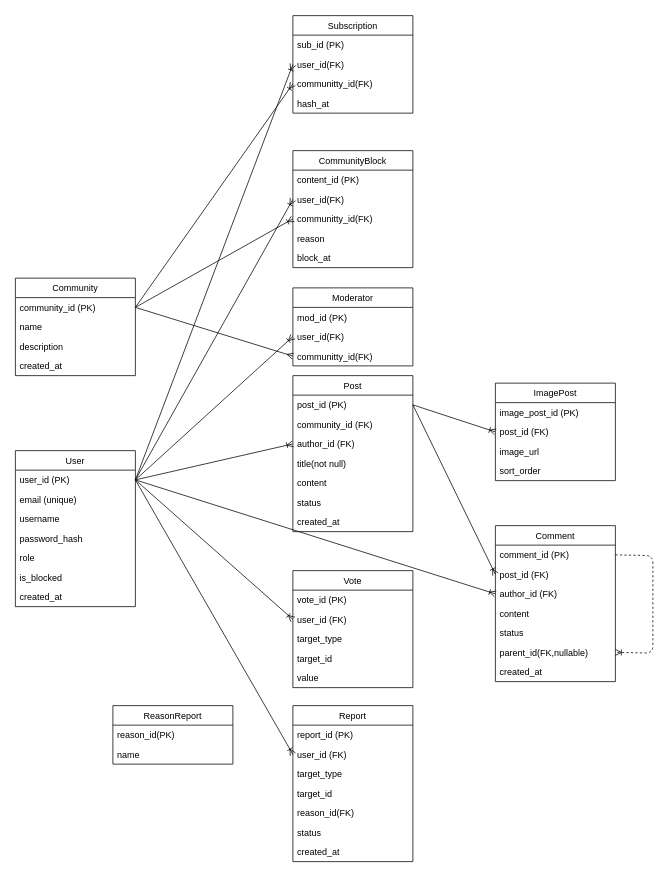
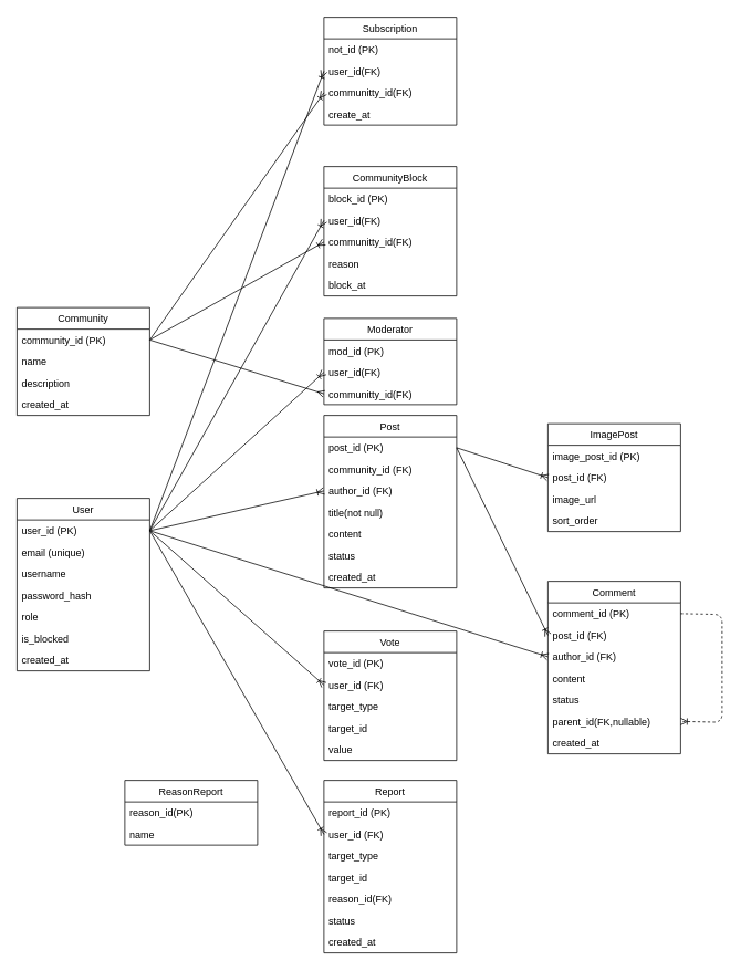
  <mxCell id="0" />
  <mxCell id="1" parent="0" />
  <mxCell id="2" value="User" style="swimlane;fontStyle=0;childLayout=stackLayout;horizontal=1;startSize=26;fillColor=none;horizontalStack=0;resizeParent=1;resizeParentMax=0;resizeLast=0;collapsible=1;marginBottom=0;swimlaneFillColor=#ffffff;" parent="1" vertex="1"><mxGeometry x="20" y="600" width="160" height="208" as="geometry" /></mxCell>
  <mxCell id="3" value="user_id (PK)" style="text;strokeColor=none;fillColor=none;align=left;verticalAlign=top;spacingLeft=4;spacingRight=4;overflow=hidden;rotatable=0;points=[[0,0.5],[1,0.5]];portConstraint=eastwest;" parent="2" vertex="1"><mxGeometry y="26" width="160" height="26" as="geometry" /></mxCell>
  <mxCell id="4" value="email (unique)" style="text;strokeColor=none;fillColor=none;align=left;verticalAlign=top;spacingLeft=4;spacingRight=4;overflow=hidden;rotatable=0;points=[[0,0.5],[1,0.5]];portConstraint=eastwest;" parent="2" vertex="1"><mxGeometry y="52" width="160" height="26" as="geometry" /></mxCell>
  <mxCell id="5" value="username" style="text;strokeColor=none;fillColor=none;align=left;verticalAlign=top;spacingLeft=4;spacingRight=4;overflow=hidden;rotatable=0;points=[[0,0.5],[1,0.5]];portConstraint=eastwest;" parent="2" vertex="1"><mxGeometry y="78" width="160" height="26" as="geometry" /></mxCell>
  <mxCell id="6" value="password_hash" style="text;strokeColor=none;fillColor=none;align=left;verticalAlign=top;spacingLeft=4;spacingRight=4;overflow=hidden;rotatable=0;points=[[0,0.5],[1,0.5]];portConstraint=eastwest;" parent="2" vertex="1"><mxGeometry y="104" width="160" height="26" as="geometry" /></mxCell>
  <mxCell id="7" value="role" style="text;strokeColor=none;fillColor=none;align=left;verticalAlign=top;spacingLeft=4;spacingRight=4;overflow=hidden;rotatable=0;points=[[0,0.5],[1,0.5]];portConstraint=eastwest;" parent="2" vertex="1"><mxGeometry y="130" width="160" height="26" as="geometry" /></mxCell>
  <mxCell id="8" value="is_blocked" style="text;strokeColor=none;fillColor=none;align=left;verticalAlign=top;spacingLeft=4;spacingRight=4;overflow=hidden;rotatable=0;points=[[0,0.5],[1,0.5]];portConstraint=eastwest;" parent="2" vertex="1"><mxGeometry y="156" width="160" height="26" as="geometry" /></mxCell>
  <mxCell id="9" value="created_at" style="text;strokeColor=none;fillColor=none;align=left;verticalAlign=top;spacingLeft=4;spacingRight=4;overflow=hidden;rotatable=0;points=[[0,0.5],[1,0.5]];portConstraint=eastwest;" parent="2" vertex="1"><mxGeometry y="182" width="160" height="26" as="geometry" /></mxCell>
  <mxCell id="10" value="Community" style="swimlane;fontStyle=0;childLayout=stackLayout;horizontal=1;startSize=26;fillColor=none;horizontalStack=0;resizeParent=1;resizeParentMax=0;resizeLast=0;collapsible=1;marginBottom=0;swimlaneFillColor=#ffffff;" parent="1" vertex="1"><mxGeometry x="20" y="370" width="160" height="130" as="geometry" /></mxCell>
  <mxCell id="11" value="community_id (PK)" style="text;strokeColor=none;fillColor=none;align=left;verticalAlign=top;spacingLeft=4;spacingRight=4;overflow=hidden;rotatable=0;points=[[0,0.5],[1,0.5]];portConstraint=eastwest;" parent="10" vertex="1"><mxGeometry y="26" width="160" height="26" as="geometry" /></mxCell>
  <mxCell id="12" value="name" style="text;strokeColor=none;fillColor=none;align=left;verticalAlign=top;spacingLeft=4;spacingRight=4;overflow=hidden;rotatable=0;points=[[0,0.5],[1,0.5]];portConstraint=eastwest;" parent="10" vertex="1"><mxGeometry y="52" width="160" height="26" as="geometry" /></mxCell>
  <mxCell id="13" value="description" style="text;strokeColor=none;fillColor=none;align=left;verticalAlign=top;spacingLeft=4;spacingRight=4;overflow=hidden;rotatable=0;points=[[0,0.5],[1,0.5]];portConstraint=eastwest;" parent="10" vertex="1"><mxGeometry y="78" width="160" height="26" as="geometry" /></mxCell>
  <mxCell id="14" value="created_at" style="text;strokeColor=none;fillColor=none;align=left;verticalAlign=top;spacingLeft=4;spacingRight=4;overflow=hidden;rotatable=0;points=[[0,0.5],[1,0.5]];portConstraint=eastwest;" parent="10" vertex="1"><mxGeometry y="104" width="160" height="26" as="geometry" /></mxCell>
  <mxCell id="15" value="Post" style="swimlane;fontStyle=0;childLayout=stackLayout;horizontal=1;startSize=26;fillColor=none;horizontalStack=0;resizeParent=1;resizeParentMax=0;resizeLast=0;collapsible=1;marginBottom=0;swimlaneFillColor=#ffffff;" parent="1" vertex="1"><mxGeometry x="390" y="500" width="160" height="208" as="geometry" /></mxCell>
  <mxCell id="16" value="post_id (PK)" style="text;strokeColor=none;fillColor=none;align=left;verticalAlign=top;spacingLeft=4;spacingRight=4;overflow=hidden;rotatable=0;points=[[0,0.5],[1,0.5]];portConstraint=eastwest;" parent="15" vertex="1"><mxGeometry y="26" width="160" height="26" as="geometry" /></mxCell>
  <mxCell id="17" value="community_id (FK)" style="text;strokeColor=none;fillColor=none;align=left;verticalAlign=top;spacingLeft=4;spacingRight=4;overflow=hidden;rotatable=0;points=[[0,0.5],[1,0.5]];portConstraint=eastwest;" parent="15" vertex="1"><mxGeometry y="52" width="160" height="26" as="geometry" /></mxCell>
  <mxCell id="18" value="author_id (FK)" style="text;strokeColor=none;fillColor=none;align=left;verticalAlign=top;spacingLeft=4;spacingRight=4;overflow=hidden;rotatable=0;points=[[0,0.5],[1,0.5]];portConstraint=eastwest;" parent="15" vertex="1"><mxGeometry y="78" width="160" height="26" as="geometry" /></mxCell>
  <mxCell id="19" value="title(not null)" style="text;strokeColor=none;fillColor=none;align=left;verticalAlign=top;spacingLeft=4;spacingRight=4;overflow=hidden;rotatable=0;points=[[0,0.5],[1,0.5]];portConstraint=eastwest;" parent="15" vertex="1"><mxGeometry y="104" width="160" height="26" as="geometry" /></mxCell>
  <mxCell id="20" value="content" style="text;strokeColor=none;fillColor=none;align=left;verticalAlign=top;spacingLeft=4;spacingRight=4;overflow=hidden;rotatable=0;points=[[0,0.5],[1,0.5]];portConstraint=eastwest;" parent="15" vertex="1"><mxGeometry y="130" width="160" height="26" as="geometry" /></mxCell>
  <mxCell id="21" value="status" style="text;strokeColor=none;fillColor=none;align=left;verticalAlign=top;spacingLeft=4;spacingRight=4;overflow=hidden;rotatable=0;points=[[0,0.5],[1,0.5]];portConstraint=eastwest;" parent="15" vertex="1"><mxGeometry y="156" width="160" height="26" as="geometry" /></mxCell>
  <mxCell id="22" value="created_at" style="text;strokeColor=none;fillColor=none;align=left;verticalAlign=top;spacingLeft=4;spacingRight=4;overflow=hidden;rotatable=0;points=[[0,0.5],[1,0.5]];portConstraint=eastwest;" parent="15" vertex="1"><mxGeometry y="182" width="160" height="26" as="geometry" /></mxCell>
  <mxCell id="23" value="Comment" style="swimlane;fontStyle=0;childLayout=stackLayout;horizontal=1;startSize=26;fillColor=none;horizontalStack=0;resizeParent=1;resizeParentMax=0;resizeLast=0;collapsible=1;marginBottom=0;swimlaneFillColor=#ffffff;" parent="1" vertex="1"><mxGeometry x="660" y="700" width="160" height="208" as="geometry" /></mxCell>
  <mxCell id="24" value="comment_id (PK)" style="text;strokeColor=none;fillColor=none;align=left;verticalAlign=top;spacingLeft=4;spacingRight=4;overflow=hidden;rotatable=0;points=[[0,0.5],[1,0.5]];portConstraint=eastwest;" parent="23" vertex="1"><mxGeometry y="26" width="160" height="26" as="geometry" /></mxCell>
  <mxCell id="25" value="post_id (FK)" style="text;strokeColor=none;fillColor=none;align=left;verticalAlign=top;spacingLeft=4;spacingRight=4;overflow=hidden;rotatable=0;points=[[0,0.5],[1,0.5]];portConstraint=eastwest;" parent="23" vertex="1"><mxGeometry y="52" width="160" height="26" as="geometry" /></mxCell>
  <mxCell id="26" value="author_id (FK)" style="text;strokeColor=none;fillColor=none;align=left;verticalAlign=top;spacingLeft=4;spacingRight=4;overflow=hidden;rotatable=0;points=[[0,0.5],[1,0.5]];portConstraint=eastwest;" parent="23" vertex="1"><mxGeometry y="78" width="160" height="26" as="geometry" /></mxCell>
  <mxCell id="27" value="content" style="text;strokeColor=none;fillColor=none;align=left;verticalAlign=top;spacingLeft=4;spacingRight=4;overflow=hidden;rotatable=0;points=[[0,0.5],[1,0.5]];portConstraint=eastwest;" parent="23" vertex="1"><mxGeometry y="104" width="160" height="26" as="geometry" /></mxCell>
  <mxCell id="28" value="status" style="text;strokeColor=none;fillColor=none;align=left;verticalAlign=top;spacingLeft=4;spacingRight=4;overflow=hidden;rotatable=0;points=[[0,0.5],[1,0.5]];portConstraint=eastwest;" parent="23" vertex="1"><mxGeometry y="130" width="160" height="26" as="geometry" /></mxCell>
  <mxCell id="29" value="parent_id(FK,nullable)" style="text;strokeColor=none;fillColor=none;align=left;verticalAlign=top;spacingLeft=4;spacingRight=4;overflow=hidden;rotatable=0;points=[[0,0.5],[1,0.5]];portConstraint=eastwest;" parent="23" vertex="1"><mxGeometry y="156" width="160" height="26" as="geometry" /></mxCell>
  <mxCell id="30" value="created_at" style="text;strokeColor=none;fillColor=none;align=left;verticalAlign=top;spacingLeft=4;spacingRight=4;overflow=hidden;rotatable=0;points=[[0,0.5],[1,0.5]];portConstraint=eastwest;" parent="23" vertex="1"><mxGeometry y="182" width="160" height="26" as="geometry" /></mxCell>
  <mxCell id="31" value="" style="endArrow=ERoneToMany;html=1;entryX=1;entryY=0.5;exitX=1;exitY=0.5;endFill=0;exitDx=0;exitDy=0;entryDx=0;entryDy=0;dashed=1;" parent="23" source="24" target="29" edge="1"><mxGeometry width="50" height="50" relative="1" as="geometry"><mxPoint x="-30" y="10" as="sourcePoint" /><mxPoint x="80" y="236" as="targetPoint" /><Array as="points"><mxPoint x="210" y="40" /><mxPoint x="210" y="170" /></Array></mxGeometry></mxCell>
  <mxCell id="32" value="Vote" style="swimlane;fontStyle=0;childLayout=stackLayout;horizontal=1;startSize=26;fillColor=none;horizontalStack=0;resizeParent=1;resizeParentMax=0;resizeLast=0;collapsible=1;marginBottom=0;swimlaneFillColor=#ffffff;" parent="1" vertex="1"><mxGeometry x="390" y="760" width="160" height="156" as="geometry" /></mxCell>
  <mxCell id="33" value="vote_id (PK)" style="text;strokeColor=none;fillColor=none;align=left;verticalAlign=top;spacingLeft=4;spacingRight=4;overflow=hidden;rotatable=0;points=[[0,0.5],[1,0.5]];portConstraint=eastwest;" parent="32" vertex="1"><mxGeometry y="26" width="160" height="26" as="geometry" /></mxCell>
  <mxCell id="34" value="user_id (FK)" style="text;strokeColor=none;fillColor=none;align=left;verticalAlign=top;spacingLeft=4;spacingRight=4;overflow=hidden;rotatable=0;points=[[0,0.5],[1,0.5]];portConstraint=eastwest;" parent="32" vertex="1"><mxGeometry y="52" width="160" height="26" as="geometry" /></mxCell>
  <mxCell id="35" value="target_type" style="text;strokeColor=none;fillColor=none;align=left;verticalAlign=top;spacingLeft=4;spacingRight=4;overflow=hidden;rotatable=0;points=[[0,0.5],[1,0.5]];portConstraint=eastwest;" parent="32" vertex="1"><mxGeometry y="78" width="160" height="26" as="geometry" /></mxCell>
  <mxCell id="36" value="target_id" style="text;strokeColor=none;fillColor=none;align=left;verticalAlign=top;spacingLeft=4;spacingRight=4;overflow=hidden;rotatable=0;points=[[0,0.5],[1,0.5]];portConstraint=eastwest;" parent="32" vertex="1"><mxGeometry y="104" width="160" height="26" as="geometry" /></mxCell>
  <mxCell id="37" value="value" style="text;strokeColor=none;fillColor=none;align=left;verticalAlign=top;spacingLeft=4;spacingRight=4;overflow=hidden;rotatable=0;points=[[0,0.5],[1,0.5]];portConstraint=eastwest;" parent="32" vertex="1"><mxGeometry y="130" width="160" height="26" as="geometry" /></mxCell>
  <mxCell id="38" value="Report" style="swimlane;fontStyle=0;childLayout=stackLayout;horizontal=1;startSize=26;fillColor=none;horizontalStack=0;resizeParent=1;resizeParentMax=0;resizeLast=0;collapsible=1;marginBottom=0;swimlaneFillColor=#ffffff;" parent="1" vertex="1"><mxGeometry x="390" y="940" width="160" height="208" as="geometry" /></mxCell>
  <mxCell id="39" value="report_id (PK)" style="text;strokeColor=none;fillColor=none;align=left;verticalAlign=top;spacingLeft=4;spacingRight=4;overflow=hidden;rotatable=0;points=[[0,0.5],[1,0.5]];portConstraint=eastwest;" parent="38" vertex="1"><mxGeometry y="26" width="160" height="26" as="geometry" /></mxCell>
  <mxCell id="40" value="user_id (FK)" style="text;strokeColor=none;fillColor=none;align=left;verticalAlign=top;spacingLeft=4;spacingRight=4;overflow=hidden;rotatable=0;points=[[0,0.5],[1,0.5]];portConstraint=eastwest;" parent="38" vertex="1"><mxGeometry y="52" width="160" height="26" as="geometry" /></mxCell>
  <mxCell id="41" value="target_type" style="text;strokeColor=none;fillColor=none;align=left;verticalAlign=top;spacingLeft=4;spacingRight=4;overflow=hidden;rotatable=0;points=[[0,0.5],[1,0.5]];portConstraint=eastwest;" parent="38" vertex="1"><mxGeometry y="78" width="160" height="26" as="geometry" /></mxCell>
  <mxCell id="42" value="target_id" style="text;strokeColor=none;fillColor=none;align=left;verticalAlign=top;spacingLeft=4;spacingRight=4;overflow=hidden;rotatable=0;points=[[0,0.5],[1,0.5]];portConstraint=eastwest;" parent="38" vertex="1"><mxGeometry y="104" width="160" height="26" as="geometry" /></mxCell>
  <mxCell id="43" value="reason_id(FK)" style="text;strokeColor=none;fillColor=none;align=left;verticalAlign=top;spacingLeft=4;spacingRight=4;overflow=hidden;rotatable=0;points=[[0,0.5],[1,0.5]];portConstraint=eastwest;" parent="38" vertex="1"><mxGeometry y="130" width="160" height="26" as="geometry" /></mxCell>
  <mxCell id="44" value="status" style="text;strokeColor=none;fillColor=none;align=left;verticalAlign=top;spacingLeft=4;spacingRight=4;overflow=hidden;rotatable=0;points=[[0,0.5],[1,0.5]];portConstraint=eastwest;" parent="38" vertex="1"><mxGeometry y="156" width="160" height="26" as="geometry" /></mxCell>
  <mxCell id="45" value="created_at" style="text;strokeColor=none;fillColor=none;align=left;verticalAlign=top;spacingLeft=4;spacingRight=4;overflow=hidden;rotatable=0;points=[[0,0.5],[1,0.5]];portConstraint=eastwest;" parent="38" vertex="1"><mxGeometry y="182" width="160" height="26" as="geometry" /></mxCell>
  <mxCell id="46" value="" style="endArrow=ERoneToMany;html=1;entryX=0;entryY=0.5;exitX=1;exitY=0.5;endFill=0;" parent="1" source="3" target="18" edge="1"><mxGeometry width="50" height="50" relative="1" as="geometry"><mxPoint x="180" y="693" as="sourcePoint" /><mxPoint x="540" y="693" as="targetPoint" /></mxGeometry></mxCell>
  <mxCell id="47" value="" style="endArrow=ERoneToMany;html=1;entryX=0;entryY=0.5;exitX=1;exitY=0.5;endFill=0;" parent="1" source="16" target="25" edge="1"><mxGeometry width="50" height="50" relative="1" as="geometry"><mxPoint x="700" y="659" as="sourcePoint" /><mxPoint x="540" y="853" as="targetPoint" /></mxGeometry></mxCell>
  <mxCell id="48" value="" style="endArrow=ERoneToMany;html=1;entryX=0;entryY=0.5;exitX=1;exitY=0.5;endFill=0;" parent="1" source="3" target="26" edge="1"><mxGeometry width="50" height="50" relative="1" as="geometry"><mxPoint x="180" y="719" as="sourcePoint" /><mxPoint x="540" y="879" as="targetPoint" /></mxGeometry></mxCell>
  <mxCell id="49" value="" style="endArrow=ERoneToMany;html=1;entryX=0;entryY=0.5;exitX=1;exitY=0.5;endFill=0;" parent="1" source="3" target="34" edge="1"><mxGeometry width="50" height="50" relative="1" as="geometry"><mxPoint x="180" y="745" as="sourcePoint" /><mxPoint x="280" y="853" as="targetPoint" /></mxGeometry></mxCell>
  <mxCell id="50" value="" style="endArrow=ERoneToMany;html=1;entryX=0;entryY=0.5;exitX=1;exitY=0.5;endFill=0;" parent="1" source="3" target="40" edge="1"><mxGeometry width="50" height="50" relative="1" as="geometry"><mxPoint x="180" y="771" as="sourcePoint" /><mxPoint x="20" y="853" as="targetPoint" /></mxGeometry></mxCell>
  <mxCell id="51" value="Moderator" style="swimlane;fontStyle=0;childLayout=stackLayout;horizontal=1;startSize=26;fillColor=none;horizontalStack=0;resizeParent=1;resizeParentMax=0;resizeLast=0;collapsible=1;marginBottom=0;swimlaneFillColor=#ffffff;" parent="1" vertex="1"><mxGeometry x="390" y="383" width="160" height="104" as="geometry" /></mxCell>
  <mxCell id="52" value="mod_id (PK)" style="text;strokeColor=none;fillColor=none;align=left;verticalAlign=top;spacingLeft=4;spacingRight=4;overflow=hidden;rotatable=0;points=[[0,0.5],[1,0.5]];portConstraint=eastwest;" parent="51" vertex="1"><mxGeometry y="26" width="160" height="26" as="geometry" /></mxCell>
  <mxCell id="53" value="user_id(FK)" style="text;strokeColor=none;fillColor=none;align=left;verticalAlign=top;spacingLeft=4;spacingRight=4;overflow=hidden;rotatable=0;points=[[0,0.5],[1,0.5]];portConstraint=eastwest;" parent="51" vertex="1"><mxGeometry y="52" width="160" height="26" as="geometry" /></mxCell>
  <mxCell id="54" value="communitty_id(FK)" style="text;strokeColor=none;fillColor=none;align=left;verticalAlign=top;spacingLeft=4;spacingRight=4;overflow=hidden;rotatable=0;points=[[0,0.5],[1,0.5]];portConstraint=eastwest;" parent="51" vertex="1"><mxGeometry y="78" width="160" height="26" as="geometry" /></mxCell>
  <mxCell id="55" value="" style="endArrow=ERoneToMany;html=1;entryX=0;entryY=0.5;exitX=1;exitY=0.5;exitDx=0;exitDy=0;entryDx=0;entryDy=0;startArrow=none;startFill=0;endFill=0;" parent="1" source="3" target="53" edge="1"><mxGeometry width="50" height="50" relative="1" as="geometry"><mxPoint x="220" y="584" as="sourcePoint" /><mxPoint x="570" as="targetPoint" y="560" /></mxGeometry></mxCell>
  <mxCell id="56" value="" style="endArrow=ERmany;html=1;entryX=0;entryY=0.5;exitX=1;exitY=0.5;exitDx=0;exitDy=0;entryDx=0;entryDy=0;endFill=0;" parent="1" source="11" target="54" edge="1"><mxGeometry width="50" height="50" relative="1" as="geometry"><mxPoint x="210" y="420" as="sourcePoint" /><mxPoint x="560" y="626" as="targetPoint" /></mxGeometry></mxCell>
  <mxCell id="57" value="CommunityBlock" style="swimlane;fontStyle=0;childLayout=stackLayout;horizontal=1;startSize=26;fillColor=none;horizontalStack=0;resizeParent=1;resizeParentMax=0;resizeLast=0;collapsible=1;marginBottom=0;swimlaneFillColor=#ffffff;" parent="1" vertex="1"><mxGeometry x="390" y="200" width="160" height="156" as="geometry" /></mxCell>
- <mxCell id="58" value="content_id (PK)" style="text;strokeColor=none;fillColor=none;align=left;verticalAlign=top;spacingLeft=4;spacingRight=4;overflow=hidden;rotatable=0;points=[[0,0.5],[1,0.5]];portConstraint=eastwest;" parent="57" vertex="1"><mxGeometry y="26" width="160" height="26" as="geometry" /></mxCell>
+ <mxCell id="58" value="block_id (PK)" style="text;strokeColor=none;fillColor=none;align=left;verticalAlign=top;spacingLeft=4;spacingRight=4;overflow=hidden;rotatable=0;points=[[0,0.5],[1,0.5]];portConstraint=eastwest;" parent="57" vertex="1"><mxGeometry y="26" width="160" height="26" as="geometry" /></mxCell>
  <mxCell id="59" value="user_id(FK)" style="text;strokeColor=none;fillColor=none;align=left;verticalAlign=top;spacingLeft=4;spacingRight=4;overflow=hidden;rotatable=0;points=[[0,0.5],[1,0.5]];portConstraint=eastwest;" parent="57" vertex="1"><mxGeometry y="52" width="160" height="26" as="geometry" /></mxCell>
  <mxCell id="60" value="communitty_id(FK)" style="text;strokeColor=none;fillColor=none;align=left;verticalAlign=top;spacingLeft=4;spacingRight=4;overflow=hidden;rotatable=0;points=[[0,0.5],[1,0.5]];portConstraint=eastwest;" parent="57" vertex="1"><mxGeometry y="78" width="160" height="26" as="geometry" /></mxCell>
  <mxCell id="61" value="reason" style="text;strokeColor=none;fillColor=none;align=left;verticalAlign=top;spacingLeft=4;spacingRight=4;overflow=hidden;rotatable=0;points=[[0,0.5],[1,0.5]];portConstraint=eastwest;" parent="57" vertex="1"><mxGeometry y="104" width="160" height="26" as="geometry" /></mxCell>
  <mxCell id="62" value="block_at" style="text;strokeColor=none;fillColor=none;align=left;verticalAlign=top;spacingLeft=4;spacingRight=4;overflow=hidden;rotatable=0;points=[[0,0.5],[1,0.5]];portConstraint=eastwest;" parent="57" vertex="1"><mxGeometry y="130" width="160" height="26" as="geometry" /></mxCell>
  <mxCell id="63" value="" style="endArrow=ERoneToMany;html=1;entryX=0;entryY=0.5;exitX=1;exitY=0.5;exitDx=0;exitDy=0;entryDx=0;entryDy=0;endFill=0;" parent="1" source="3" target="59" edge="1"><mxGeometry width="50" height="50" relative="1" as="geometry"><mxPoint x="250" y="761" as="sourcePoint" /><mxPoint x="460" y="570" as="targetPoint" /></mxGeometry></mxCell>
  <mxCell id="64" value="" style="endArrow=ERoneToMany;html=1;entryX=0;entryY=0.5;exitX=1;exitY=0.5;exitDx=0;exitDy=0;entryDx=0;entryDy=0;endFill=0;" parent="1" source="11" target="60" edge="1"><mxGeometry width="50" height="50" relative="1" as="geometry"><mxPoint x="250" y="430" as="sourcePoint" /><mxPoint x="460" y="495" as="targetPoint" /></mxGeometry></mxCell>
  <mxCell id="65" value="ImagePost" style="swimlane;fontStyle=0;childLayout=stackLayout;horizontal=1;startSize=26;fillColor=none;horizontalStack=0;resizeParent=1;resizeParentMax=0;resizeLast=0;collapsible=1;marginBottom=0;swimlaneFillColor=#ffffff;" parent="1" vertex="1"><mxGeometry x="660" y="510" width="160" height="130" as="geometry" /></mxCell>
  <mxCell id="66" value="image_post_id (PK)" style="text;strokeColor=none;fillColor=none;align=left;verticalAlign=top;spacingLeft=4;spacingRight=4;overflow=hidden;rotatable=0;points=[[0,0.5],[1,0.5]];portConstraint=eastwest;" parent="65" vertex="1"><mxGeometry y="26" width="160" height="26" as="geometry" /></mxCell>
  <mxCell id="67" value="post_id (FK)" style="text;strokeColor=none;fillColor=none;align=left;verticalAlign=top;spacingLeft=4;spacingRight=4;overflow=hidden;rotatable=0;points=[[0,0.5],[1,0.5]];portConstraint=eastwest;" parent="65" vertex="1"><mxGeometry y="52" width="160" height="26" as="geometry" /></mxCell>
  <mxCell id="68" value="image_url" style="text;strokeColor=none;fillColor=none;align=left;verticalAlign=top;spacingLeft=4;spacingRight=4;overflow=hidden;rotatable=0;points=[[0,0.5],[1,0.5]];portConstraint=eastwest;" parent="65" vertex="1"><mxGeometry y="78" width="160" height="26" as="geometry" /></mxCell>
  <mxCell id="69" value="sort_order" style="text;strokeColor=none;fillColor=none;align=left;verticalAlign=top;spacingLeft=4;spacingRight=4;overflow=hidden;rotatable=0;points=[[0,0.5],[1,0.5]];portConstraint=eastwest;" parent="65" vertex="1"><mxGeometry y="104" width="160" height="26" as="geometry" /></mxCell>
  <mxCell id="70" value="" style="endArrow=ERoneToMany;html=1;entryX=0;entryY=0.5;exitX=1;exitY=0.5;exitDx=0;exitDy=0;entryDx=0;entryDy=0;endFill=0;" parent="1" source="16" target="67" edge="1"><mxGeometry width="50" height="50" relative="1" as="geometry"><mxPoint x="590" y="580" as="sourcePoint" /><mxPoint x="700" y="796" as="targetPoint" /></mxGeometry></mxCell>
  <mxCell id="71" value="ReasonReport" style="swimlane;fontStyle=0;childLayout=stackLayout;horizontal=1;startSize=26;fillColor=none;horizontalStack=0;resizeParent=1;resizeParentMax=0;resizeLast=0;collapsible=1;marginBottom=0;swimlaneFillColor=#ffffff;" parent="1" vertex="1"><mxGeometry x="150" y="940" width="160" height="78" as="geometry" /></mxCell>
  <mxCell id="72" value="reason_id(PK)" style="text;strokeColor=none;fillColor=none;align=left;verticalAlign=top;spacingLeft=4;spacingRight=4;overflow=hidden;rotatable=0;points=[[0,0.5],[1,0.5]];portConstraint=eastwest;" parent="71" vertex="1"><mxGeometry y="26" width="160" height="26" as="geometry" /></mxCell>
  <mxCell id="73" value="name" style="text;strokeColor=none;fillColor=none;align=left;verticalAlign=top;spacingLeft=4;spacingRight=4;overflow=hidden;rotatable=0;points=[[0,0.5],[1,0.5]];portConstraint=eastwest;" parent="71" vertex="1"><mxGeometry y="52" width="160" height="26" as="geometry" /></mxCell>
  <mxCell id="74" value="Subscription" style="swimlane;fontStyle=0;childLayout=stackLayout;horizontal=1;startSize=26;fillColor=none;horizontalStack=0;resizeParent=1;resizeParentMax=0;resizeLast=0;collapsible=1;marginBottom=0;swimlaneFillColor=#ffffff;" parent="1" vertex="1"><mxGeometry x="390" y="20" width="160" height="130" as="geometry" /></mxCell>
- <mxCell id="75" value="sub_id (PK)" style="text;strokeColor=none;fillColor=none;align=left;verticalAlign=top;spacingLeft=4;spacingRight=4;overflow=hidden;rotatable=0;points=[[0,0.5],[1,0.5]];portConstraint=eastwest;" parent="74" vertex="1"><mxGeometry y="26" width="160" height="26" as="geometry" /></mxCell>
+ <mxCell id="75" value="not_id (PK)" style="text;strokeColor=none;fillColor=none;align=left;verticalAlign=top;spacingLeft=4;spacingRight=4;overflow=hidden;rotatable=0;points=[[0,0.5],[1,0.5]];portConstraint=eastwest;" parent="74" vertex="1"><mxGeometry y="26" width="160" height="26" as="geometry" /></mxCell>
  <mxCell id="76" value="user_id(FK)" style="text;strokeColor=none;fillColor=none;align=left;verticalAlign=top;spacingLeft=4;spacingRight=4;overflow=hidden;rotatable=0;points=[[0,0.5],[1,0.5]];portConstraint=eastwest;" parent="74" vertex="1"><mxGeometry y="52" width="160" height="26" as="geometry" /></mxCell>
  <mxCell id="77" value="communitty_id(FK)" style="text;strokeColor=none;fillColor=none;align=left;verticalAlign=top;spacingLeft=4;spacingRight=4;overflow=hidden;rotatable=0;points=[[0,0.5],[1,0.5]];portConstraint=eastwest;" parent="74" vertex="1"><mxGeometry y="78" width="160" height="26" as="geometry" /></mxCell>
- <mxCell id="78" value="hash_at" style="text;strokeColor=none;fillColor=none;align=left;verticalAlign=top;spacingLeft=4;spacingRight=4;overflow=hidden;rotatable=0;points=[[0,0.5],[1,0.5]];portConstraint=eastwest;" parent="74" vertex="1"><mxGeometry y="104" width="160" height="26" as="geometry" /></mxCell>
+ <mxCell id="78" value="create_at" style="text;strokeColor=none;fillColor=none;align=left;verticalAlign=top;spacingLeft=4;spacingRight=4;overflow=hidden;rotatable=0;points=[[0,0.5],[1,0.5]];portConstraint=eastwest;" parent="74" vertex="1"><mxGeometry y="104" width="160" height="26" as="geometry" /></mxCell>
  <mxCell id="79" value="" style="endArrow=ERoneToMany;html=1;entryX=0;entryY=0.5;exitX=1;exitY=0.5;exitDx=0;exitDy=0;entryDx=0;entryDy=0;endFill=0;" parent="1" source="11" target="77" edge="1"><mxGeometry width="50" height="50" relative="1" as="geometry"><mxPoint x="270" y="478" as="sourcePoint" /><mxPoint x="480" y="360" as="targetPoint" /></mxGeometry></mxCell>
  <mxCell id="80" value="" style="endArrow=ERoneToMany;html=1;entryX=0;entryY=0.5;exitX=1;exitY=0.5;exitDx=0;exitDy=0;entryDx=0;entryDy=0;endFill=0;" parent="1" source="3" target="76" edge="1"><mxGeometry width="50" height="50" relative="1" as="geometry"><mxPoint x="220" y="984" as="sourcePoint" /><mxPoint x="430" y="610" as="targetPoint" /></mxGeometry></mxCell>
